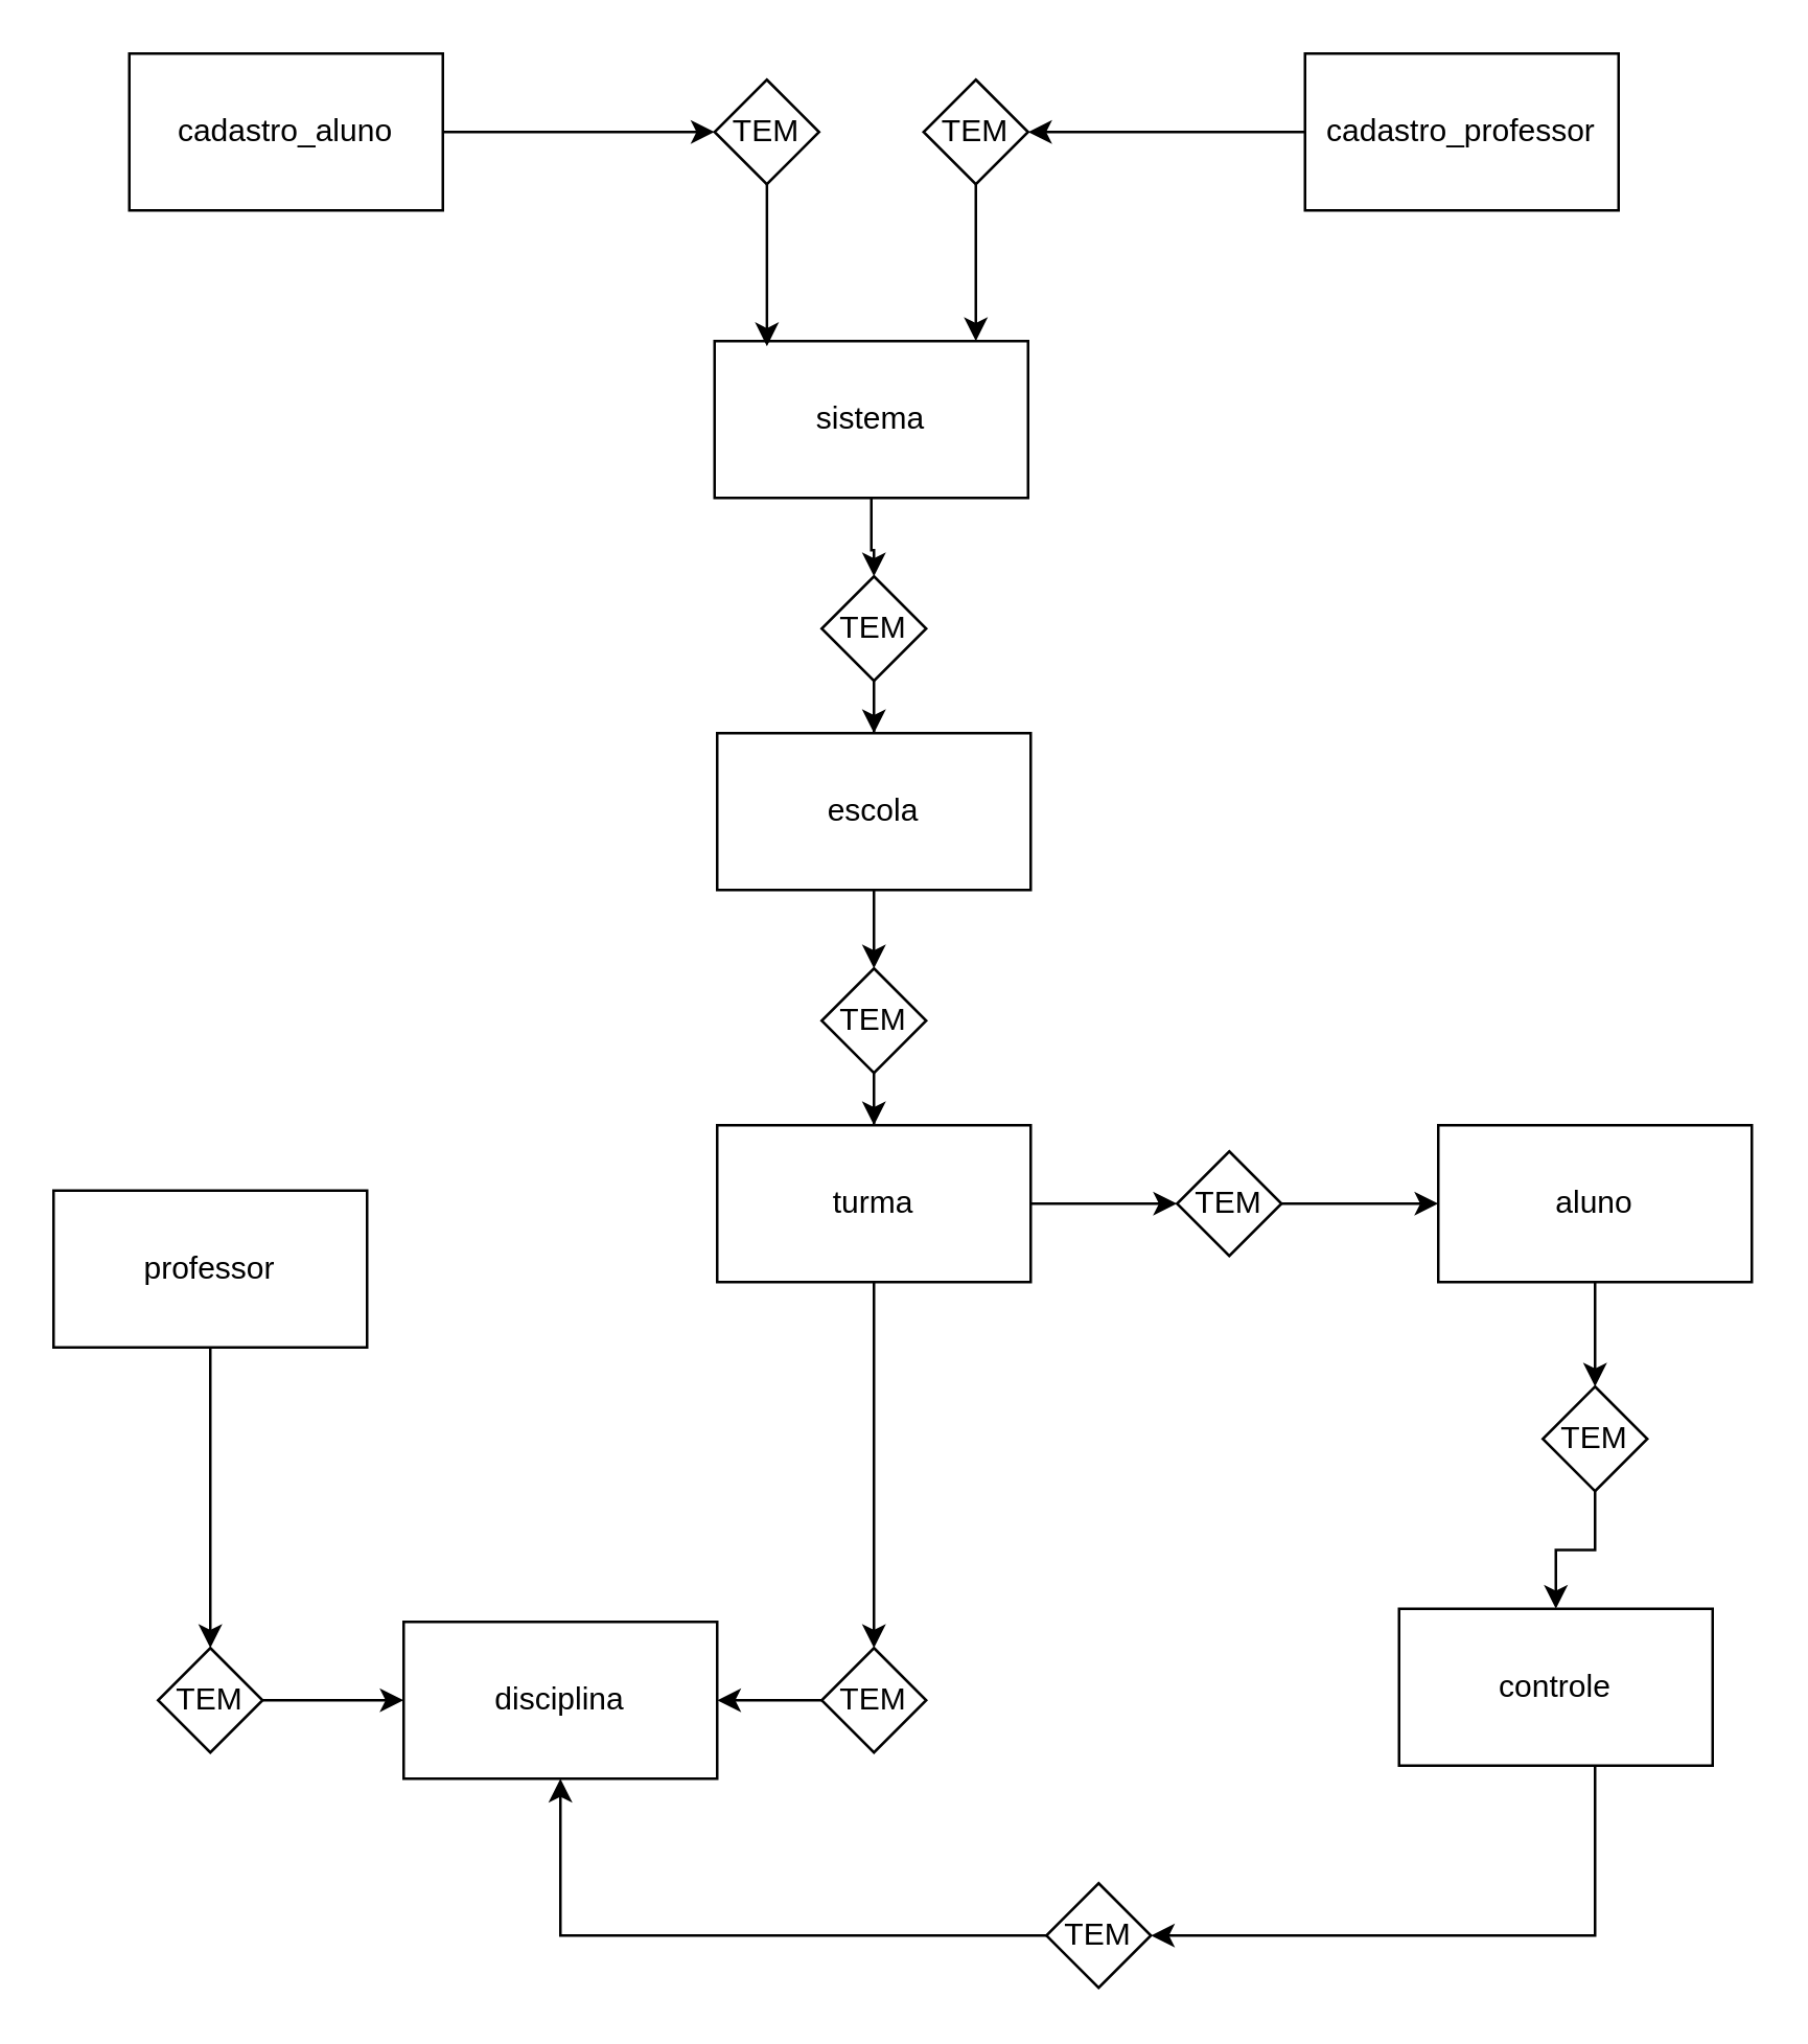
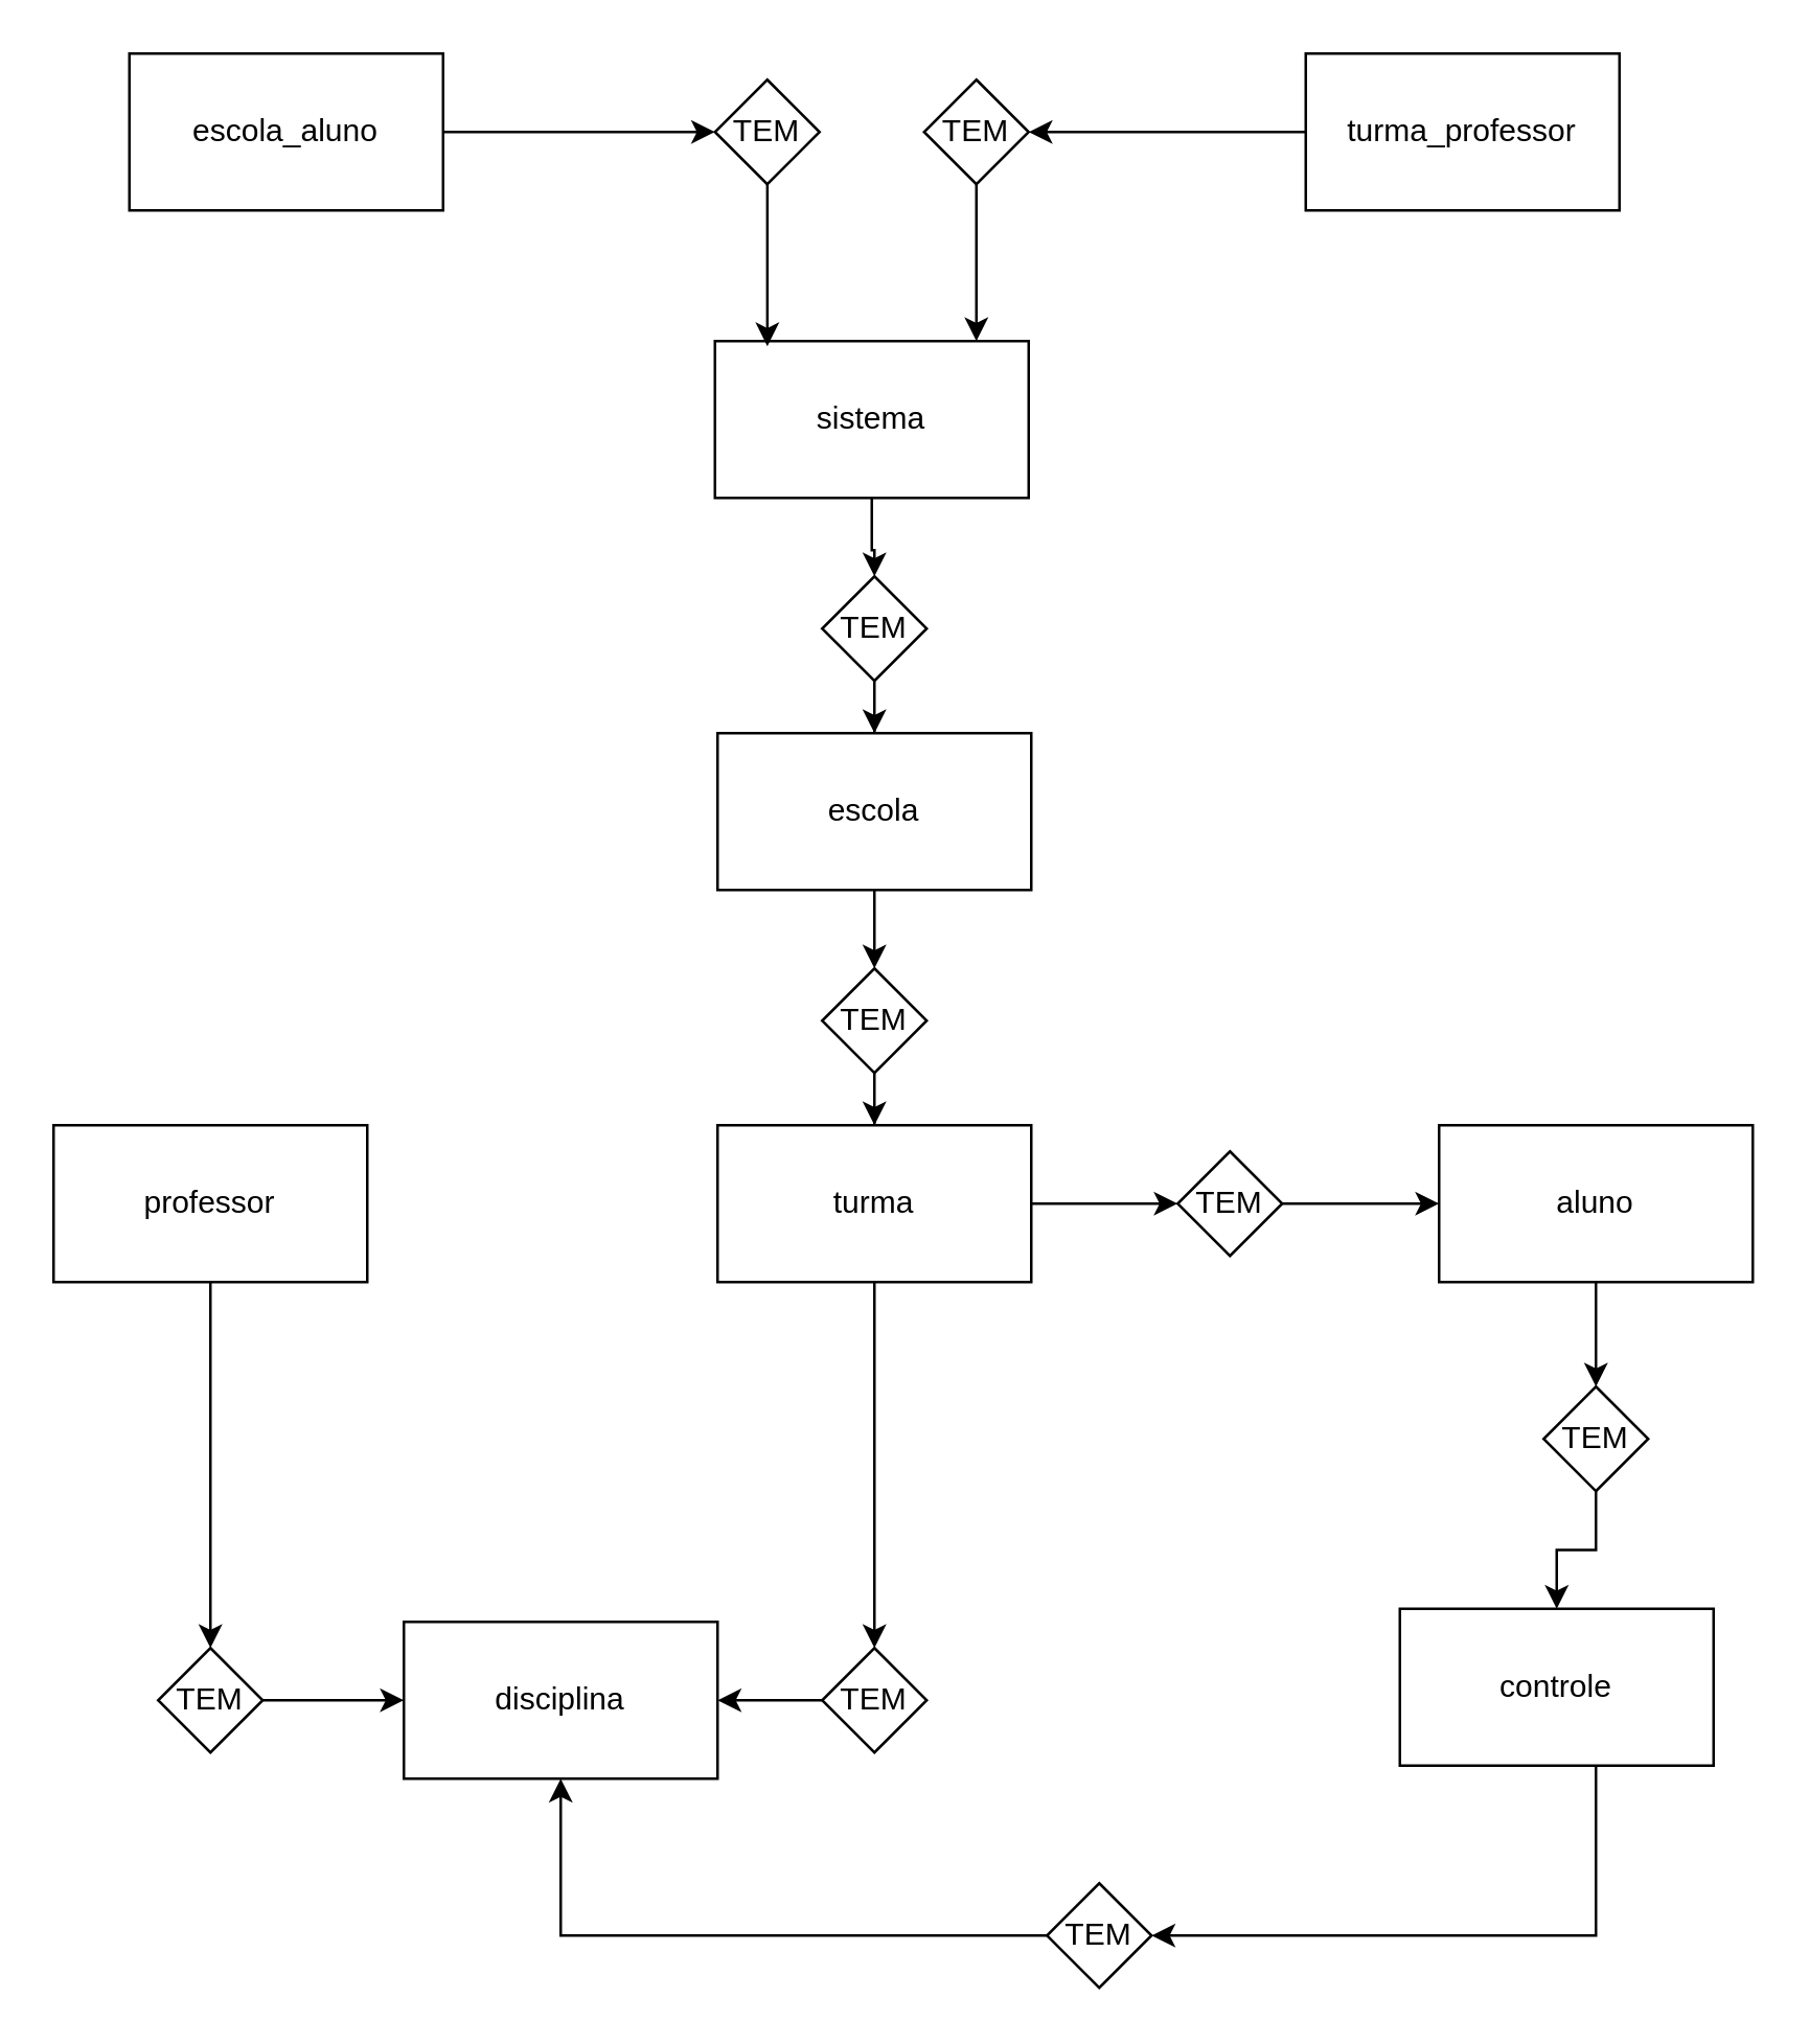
  <mxCell id="0" />
  <mxCell id="1" parent="0" />
  <mxCell id="2" style="edgeStyle=orthogonalEdgeStyle;rounded=0;orthogonalLoop=1;jettySize=auto;html=1;" parent="1" source="3" target="22" edge="1"><mxGeometry relative="1" as="geometry" /></mxCell>
  <mxCell id="3" value="sistema" style="rounded=0;whiteSpace=wrap;html=1;" parent="1" vertex="1"><mxGeometry x="273" y="130" width="120" height="60" as="geometry" /></mxCell>
  <mxCell id="4" style="edgeStyle=orthogonalEdgeStyle;rounded=0;orthogonalLoop=1;jettySize=auto;html=1;" parent="1" source="5" target="28" edge="1"><mxGeometry relative="1" as="geometry" /></mxCell>
  <mxCell id="5" value="escola" style="rounded=0;whiteSpace=wrap;html=1;" parent="1" vertex="1"><mxGeometry x="274" y="280" width="120" height="60" as="geometry" /></mxCell>
  <mxCell id="6" style="edgeStyle=orthogonalEdgeStyle;rounded=0;orthogonalLoop=1;jettySize=auto;html=1;" parent="1" source="7" target="26" edge="1"><mxGeometry relative="1" as="geometry" /></mxCell>
- <mxCell id="7" value="cadastro_professor" style="rounded=0;whiteSpace=wrap;html=1;" parent="1" vertex="1"><mxGeometry x="499" y="20" width="120" height="60" as="geometry" /></mxCell>
+ <mxCell id="7" value="turma_professor" style="rounded=0;whiteSpace=wrap;html=1;" parent="1" vertex="1"><mxGeometry x="499" y="20" width="120" height="60" as="geometry" /></mxCell>
  <mxCell id="8" style="edgeStyle=orthogonalEdgeStyle;rounded=0;orthogonalLoop=1;jettySize=auto;html=1;entryX=0;entryY=0.5;entryDx=0;entryDy=0;" parent="1" source="9" target="24" edge="1"><mxGeometry relative="1" as="geometry" /></mxCell>
- <mxCell id="9" value="cadastro_aluno" style="rounded=0;whiteSpace=wrap;html=1;" parent="1" vertex="1"><mxGeometry x="49" y="20" width="120" height="60" as="geometry" /></mxCell>
+ <mxCell id="9" value="escola_aluno" style="rounded=0;whiteSpace=wrap;html=1;" parent="1" vertex="1"><mxGeometry x="49" y="20" width="120" height="60" as="geometry" /></mxCell>
  <mxCell id="10" style="edgeStyle=orthogonalEdgeStyle;rounded=0;orthogonalLoop=1;jettySize=auto;html=1;entryX=0.5;entryY=0;entryDx=0;entryDy=0;" parent="1" source="12" target="30" edge="1"><mxGeometry relative="1" as="geometry" /></mxCell>
  <mxCell id="11" style="edgeStyle=orthogonalEdgeStyle;rounded=0;orthogonalLoop=1;jettySize=auto;html=1;entryX=0;entryY=0.5;entryDx=0;entryDy=0;" parent="1" source="12" target="34" edge="1"><mxGeometry relative="1" as="geometry" /></mxCell>
  <mxCell id="12" value="turma" style="rounded=0;whiteSpace=wrap;html=1;" parent="1" vertex="1"><mxGeometry x="274" y="430" width="120" height="60" as="geometry" /></mxCell>
  <mxCell id="13" style="edgeStyle=orthogonalEdgeStyle;rounded=0;orthogonalLoop=1;jettySize=auto;html=1;" parent="1" source="14" target="32" edge="1"><mxGeometry relative="1" as="geometry" /></mxCell>
- <mxCell id="14" value="professor" style="rounded=0;whiteSpace=wrap;html=1;" parent="1" vertex="1"><mxGeometry x="20" y="455" width="120" height="60" as="geometry" /></mxCell>
+ <mxCell id="14" value="professor" style="rounded=0;whiteSpace=wrap;html=1;" parent="1" vertex="1"><mxGeometry x="20" y="430" width="120" height="60" as="geometry" /></mxCell>
  <mxCell id="15" style="edgeStyle=orthogonalEdgeStyle;rounded=0;orthogonalLoop=1;jettySize=auto;html=1;entryX=0.5;entryY=0;entryDx=0;entryDy=0;" parent="1" source="16" target="36" edge="1"><mxGeometry relative="1" as="geometry" /></mxCell>
  <mxCell id="16" value="aluno" style="rounded=0;whiteSpace=wrap;html=1;" parent="1" vertex="1"><mxGeometry x="550" y="430" width="120" height="60" as="geometry" /></mxCell>
  <mxCell id="17" value="disciplina" style="rounded=0;whiteSpace=wrap;html=1;" parent="1" vertex="1"><mxGeometry x="154" y="620" width="120" height="60" as="geometry" /></mxCell>
  <mxCell id="18" style="edgeStyle=orthogonalEdgeStyle;rounded=0;orthogonalLoop=1;jettySize=auto;html=1;entryX=0.5;entryY=1;entryDx=0;entryDy=0;startArrow=none;" parent="1" source="37" target="17" edge="1"><mxGeometry relative="1" as="geometry"><Array as="points" /></mxGeometry></mxCell>
  <mxCell id="19" style="edgeStyle=orthogonalEdgeStyle;rounded=0;orthogonalLoop=1;jettySize=auto;html=1;entryX=1;entryY=0.5;entryDx=0;entryDy=0;" parent="1" source="20" target="37" edge="1"><mxGeometry relative="1" as="geometry"><Array as="points"><mxPoint x="610" y="740" /></Array></mxGeometry></mxCell>
  <mxCell id="20" value="controle" style="rounded=0;whiteSpace=wrap;html=1;" parent="1" vertex="1"><mxGeometry x="535" y="615" width="120" height="60" as="geometry" /></mxCell>
  <mxCell id="21" style="edgeStyle=orthogonalEdgeStyle;rounded=0;orthogonalLoop=1;jettySize=auto;html=1;" parent="1" source="22" target="5" edge="1"><mxGeometry relative="1" as="geometry" /></mxCell>
  <mxCell id="22" value="TEM" style="rhombus;whiteSpace=wrap;html=1;" parent="1" vertex="1"><mxGeometry x="314" y="220" width="40" height="40" as="geometry" /></mxCell>
  <mxCell id="23" style="edgeStyle=orthogonalEdgeStyle;rounded=0;orthogonalLoop=1;jettySize=auto;html=1;entryX=0.167;entryY=0.033;entryDx=0;entryDy=0;entryPerimeter=0;" parent="1" source="24" target="3" edge="1"><mxGeometry relative="1" as="geometry" /></mxCell>
  <mxCell id="24" value="TEM" style="rhombus;whiteSpace=wrap;html=1;" parent="1" vertex="1"><mxGeometry x="273" y="30" width="40" height="40" as="geometry" /></mxCell>
  <mxCell id="25" style="edgeStyle=orthogonalEdgeStyle;rounded=0;orthogonalLoop=1;jettySize=auto;html=1;" parent="1" source="26" edge="1"><mxGeometry relative="1" as="geometry"><mxPoint x="373" y="130" as="targetPoint" /></mxGeometry></mxCell>
  <mxCell id="26" value="TEM" style="rhombus;whiteSpace=wrap;html=1;" parent="1" vertex="1"><mxGeometry x="353" y="30" width="40" height="40" as="geometry" /></mxCell>
  <mxCell id="27" style="edgeStyle=orthogonalEdgeStyle;rounded=0;orthogonalLoop=1;jettySize=auto;html=1;" parent="1" source="28" target="12" edge="1"><mxGeometry relative="1" as="geometry" /></mxCell>
  <mxCell id="28" value="TEM" style="rhombus;whiteSpace=wrap;html=1;" parent="1" vertex="1"><mxGeometry x="314" y="370" width="40" height="40" as="geometry" /></mxCell>
  <mxCell id="29" style="edgeStyle=orthogonalEdgeStyle;rounded=0;orthogonalLoop=1;jettySize=auto;html=1;" parent="1" source="30" target="17" edge="1"><mxGeometry relative="1" as="geometry" /></mxCell>
  <mxCell id="30" value="TEM" style="rhombus;whiteSpace=wrap;html=1;" parent="1" vertex="1"><mxGeometry x="314" y="630" width="40" height="40" as="geometry" /></mxCell>
  <mxCell id="31" style="edgeStyle=orthogonalEdgeStyle;rounded=0;orthogonalLoop=1;jettySize=auto;html=1;" parent="1" source="32" target="17" edge="1"><mxGeometry relative="1" as="geometry" /></mxCell>
  <mxCell id="32" value="TEM" style="rhombus;whiteSpace=wrap;html=1;" parent="1" vertex="1"><mxGeometry x="60" y="630" width="40" height="40" as="geometry" /></mxCell>
  <mxCell id="33" style="edgeStyle=orthogonalEdgeStyle;rounded=0;orthogonalLoop=1;jettySize=auto;html=1;entryX=0;entryY=0.5;entryDx=0;entryDy=0;" parent="1" source="34" target="16" edge="1"><mxGeometry relative="1" as="geometry" /></mxCell>
  <mxCell id="34" value="TEM" style="rhombus;whiteSpace=wrap;html=1;" parent="1" vertex="1"><mxGeometry x="450" y="440" width="40" height="40" as="geometry" /></mxCell>
  <mxCell id="35" style="edgeStyle=orthogonalEdgeStyle;rounded=0;orthogonalLoop=1;jettySize=auto;html=1;" parent="1" source="36" target="20" edge="1"><mxGeometry relative="1" as="geometry" /></mxCell>
  <mxCell id="36" value="TEM" style="rhombus;whiteSpace=wrap;html=1;" parent="1" vertex="1"><mxGeometry x="590" y="530" width="40" height="40" as="geometry" /></mxCell>
  <mxCell id="37" value="TEM" style="rhombus;whiteSpace=wrap;html=1;" parent="1" vertex="1"><mxGeometry x="400" y="720" width="40" height="40" as="geometry" /></mxCell>
